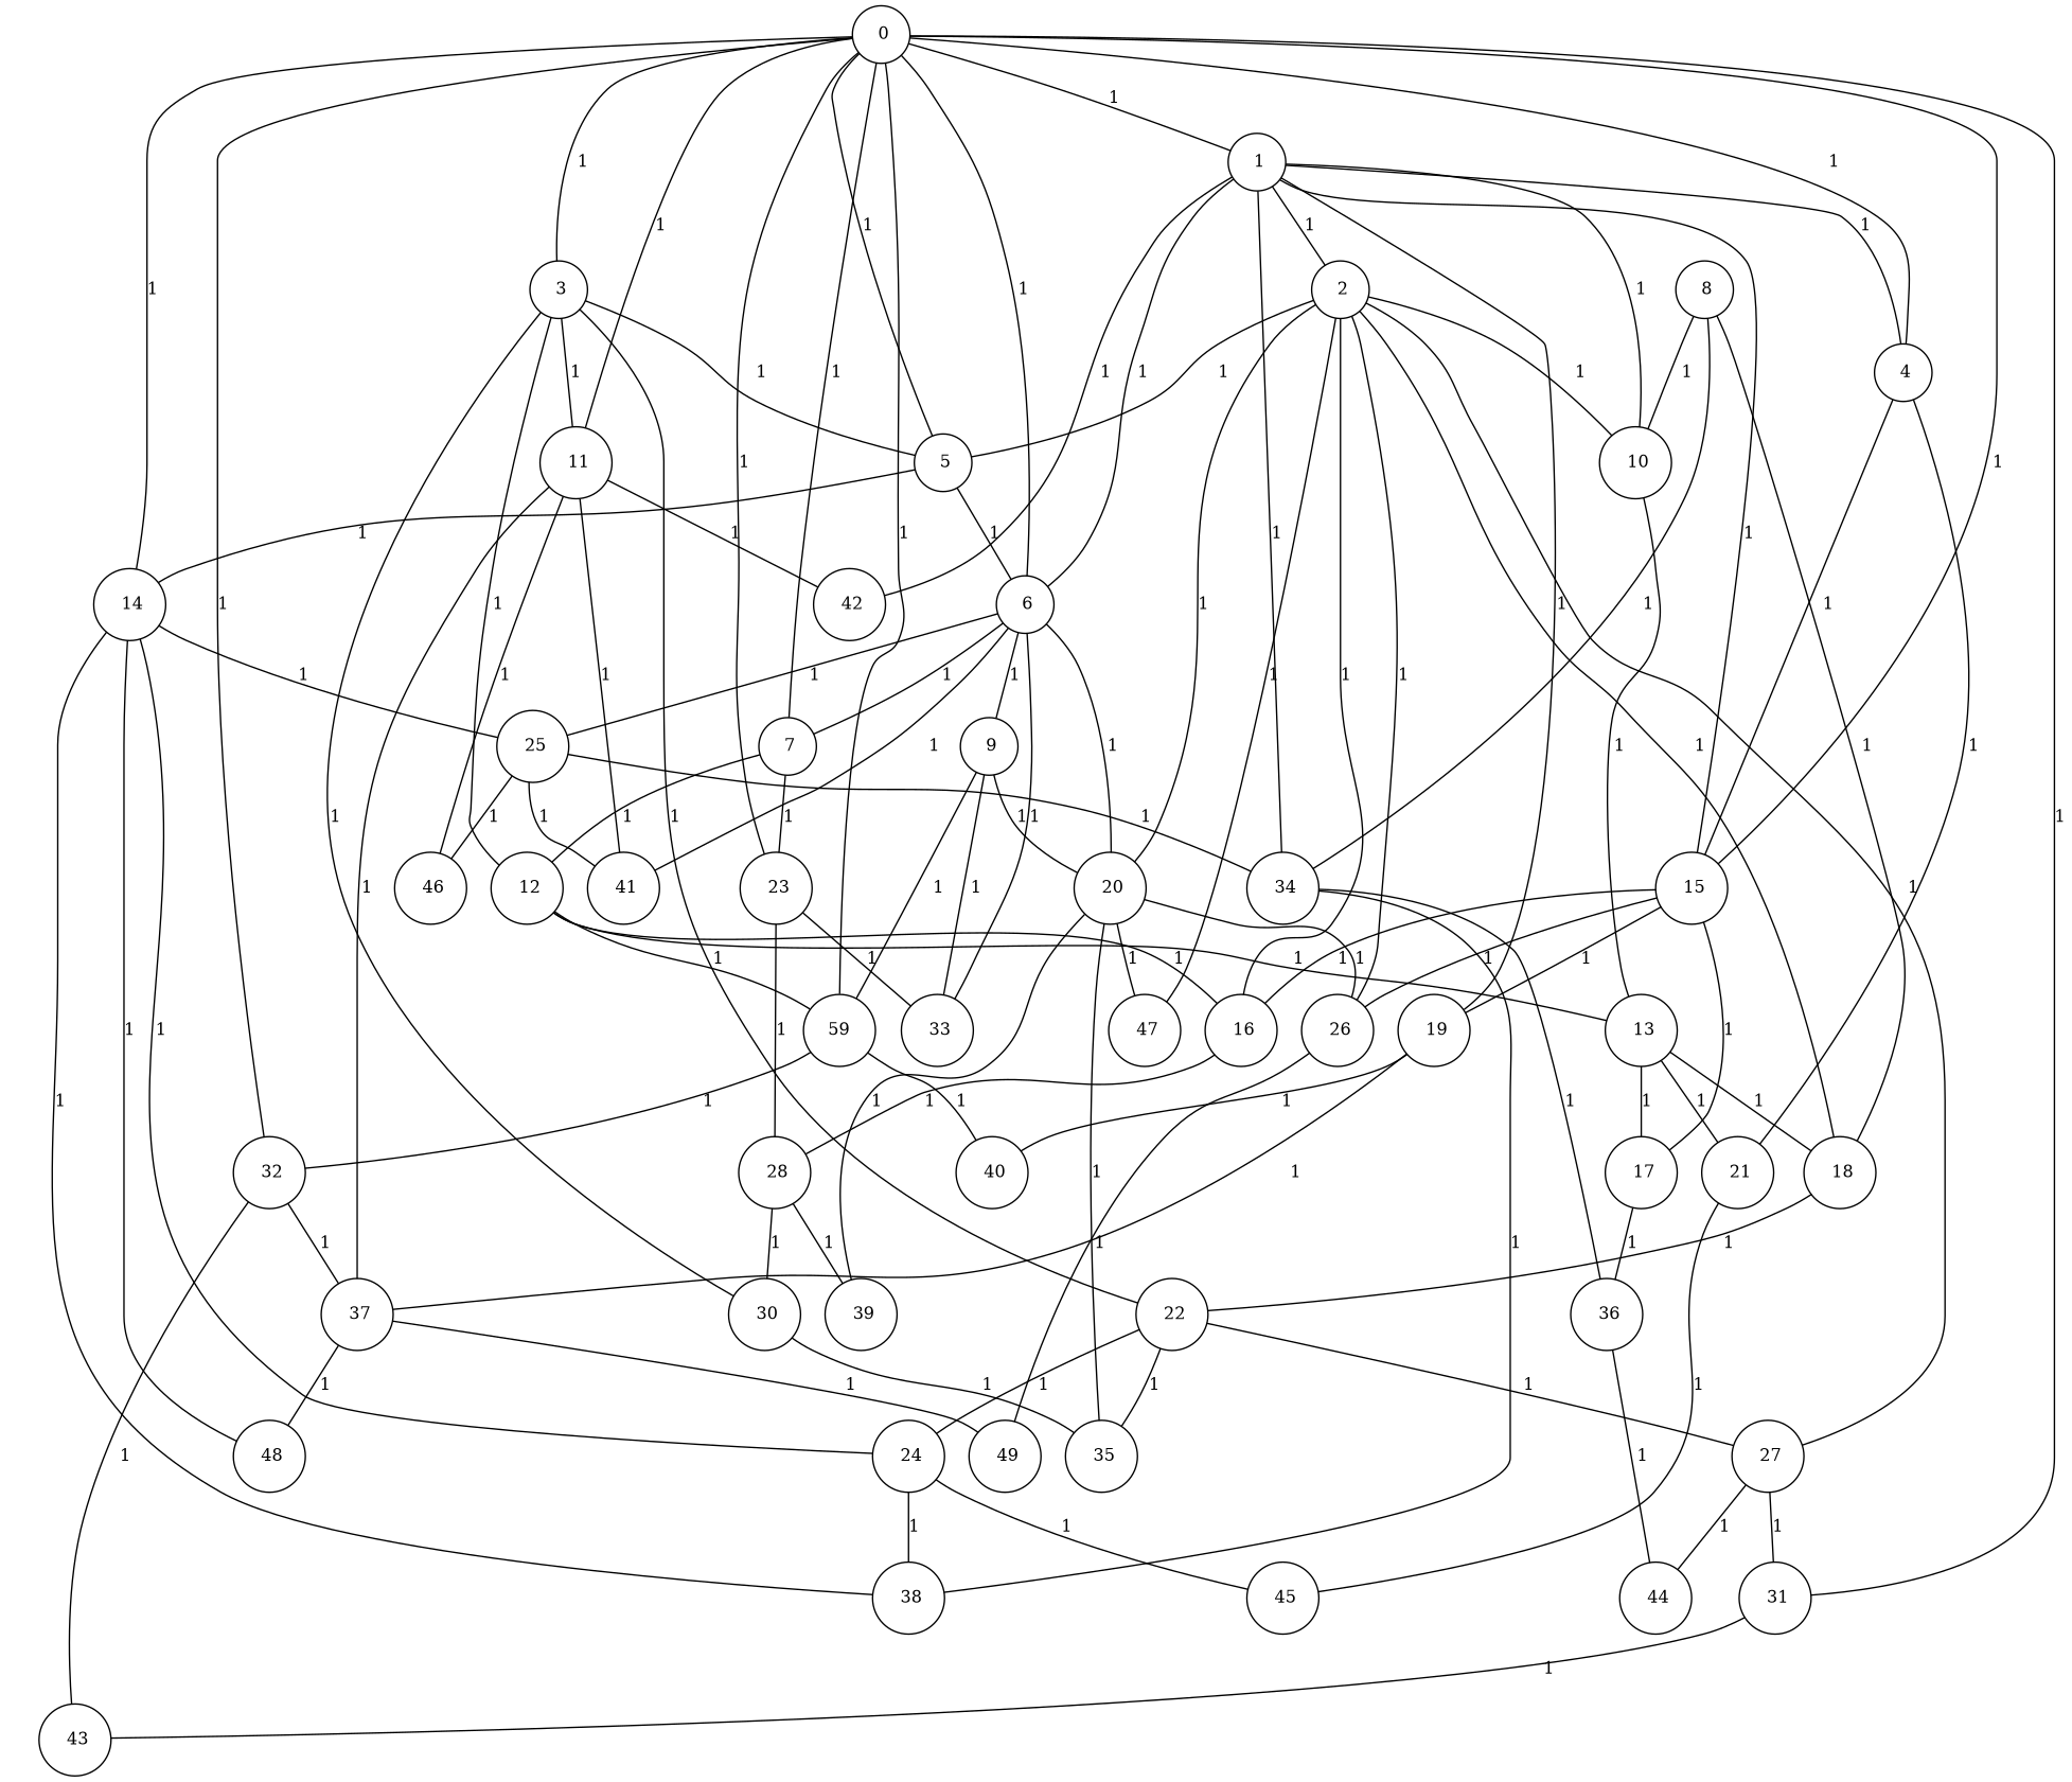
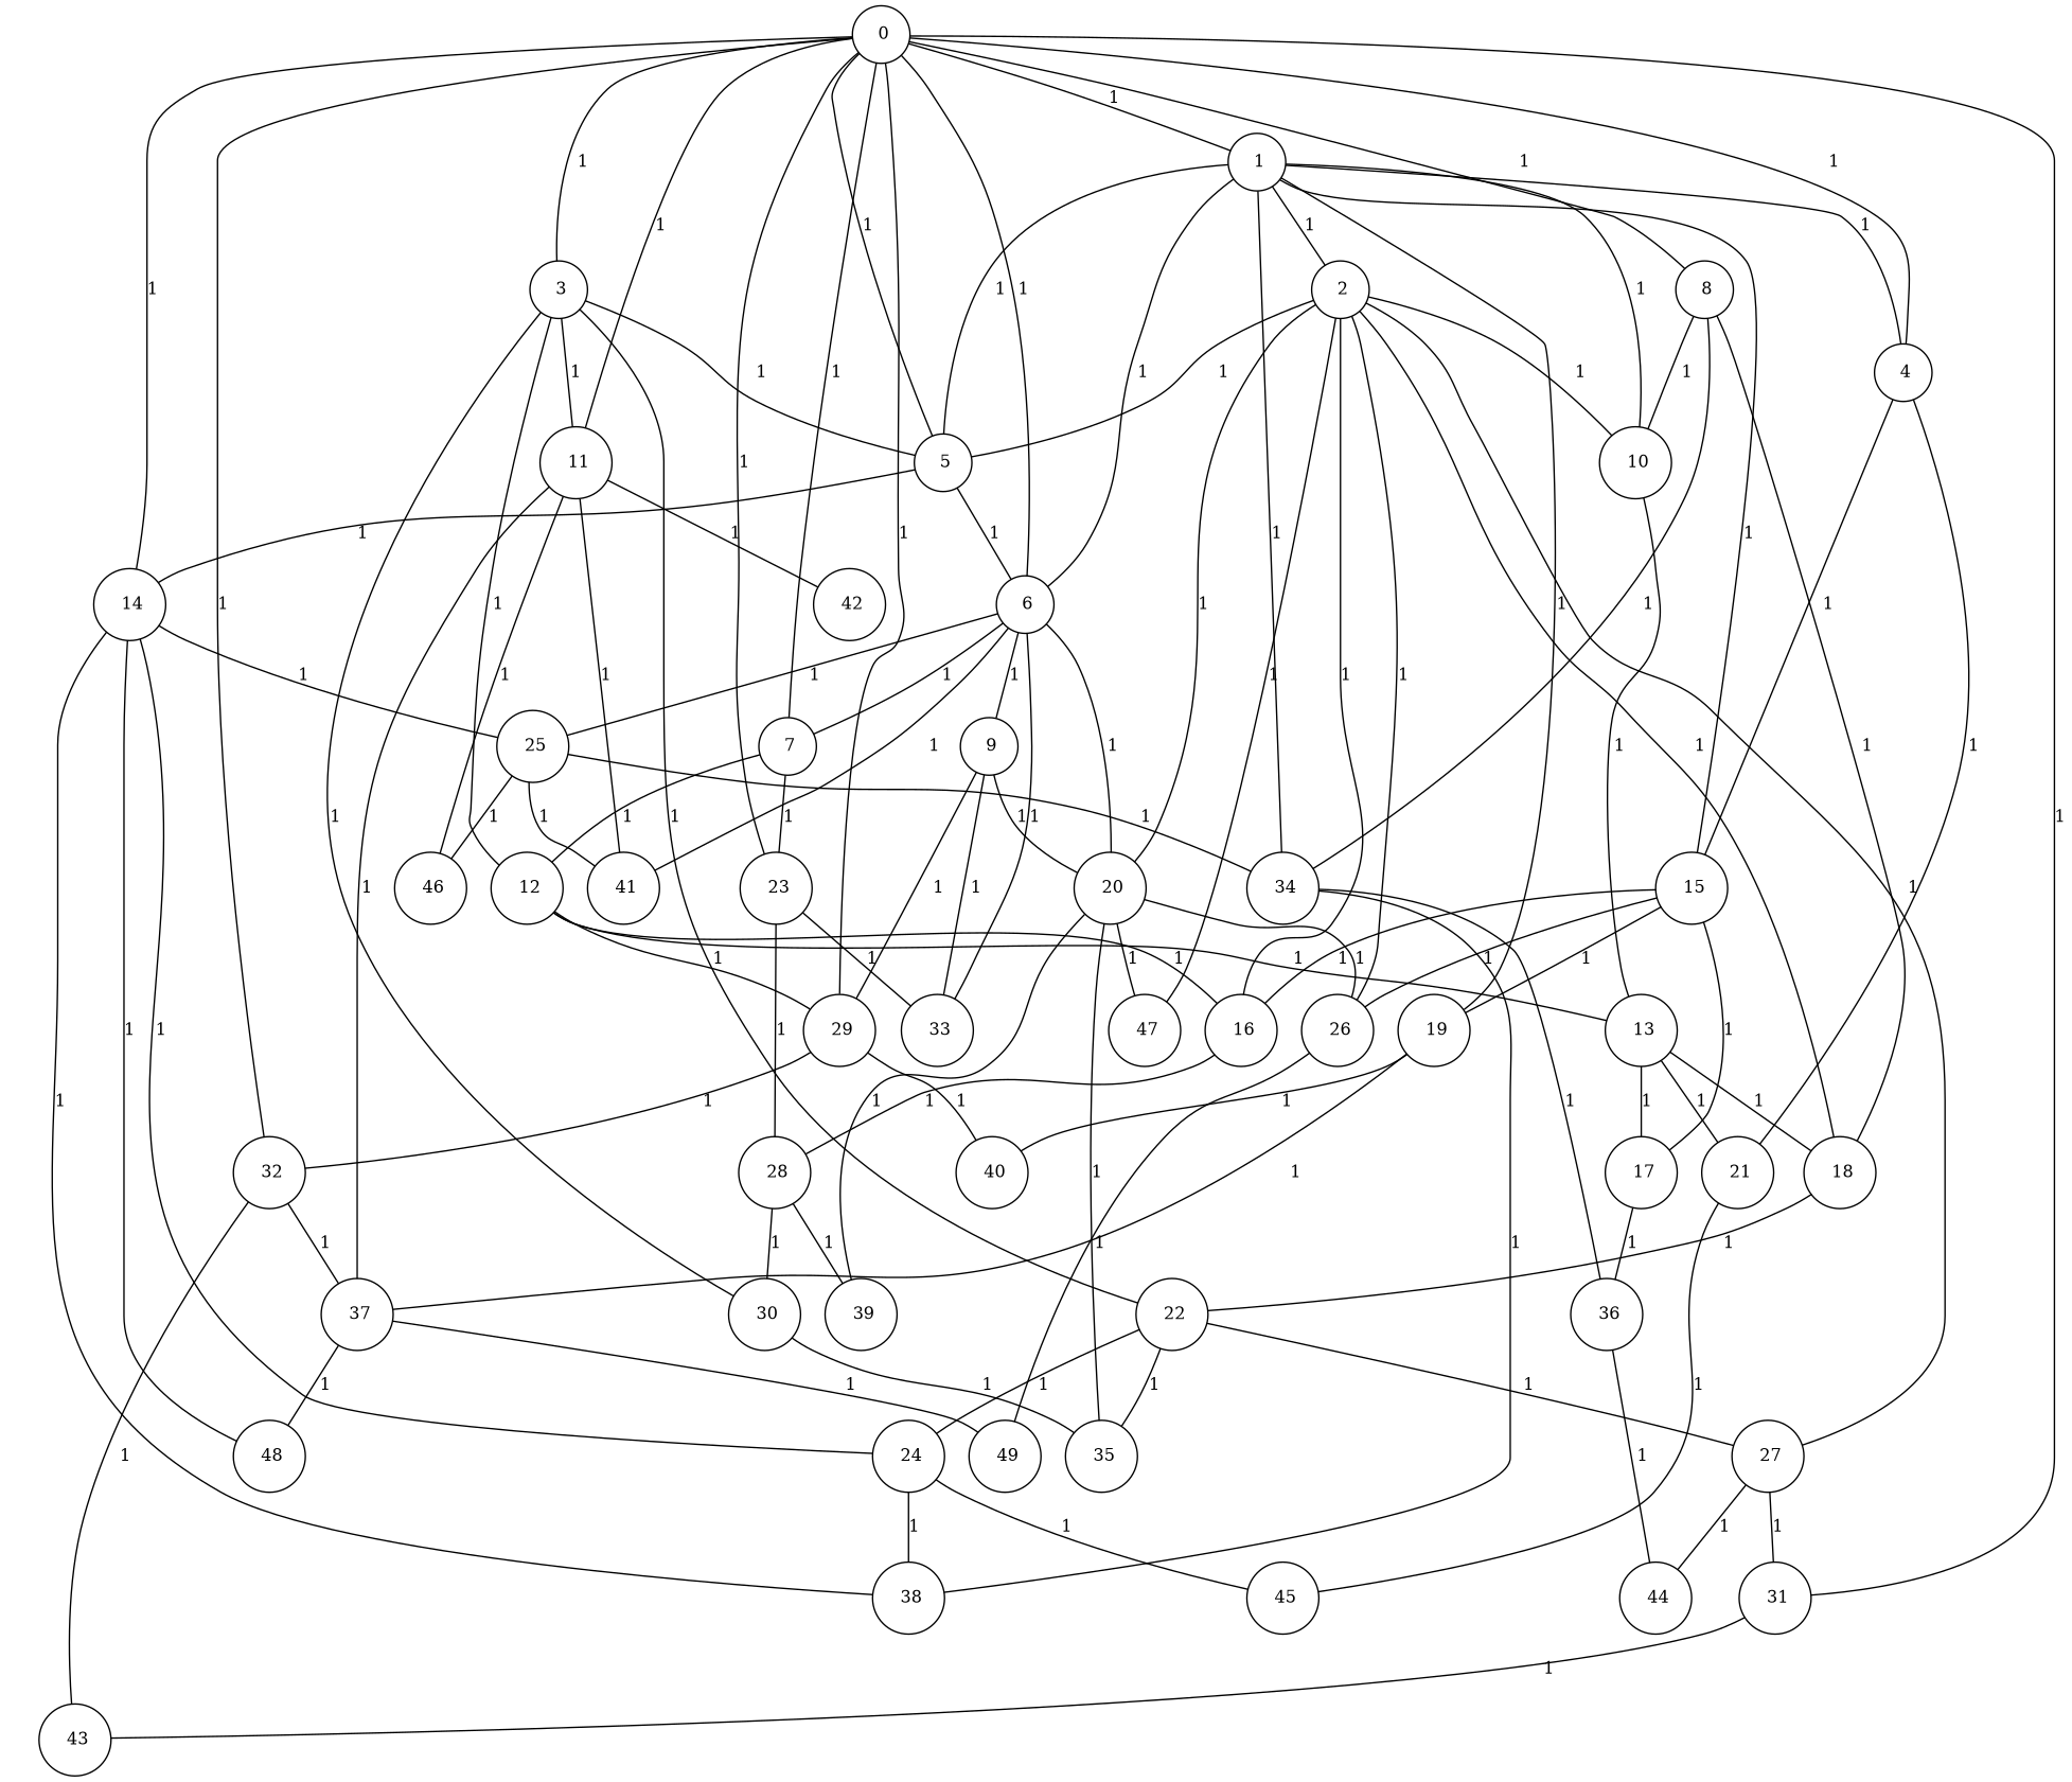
  graph {
    fixedsize="true;"
    node [color=black fontsize=12 hight=.12 shape=circle]
    edge [fontsize=12]
    n1 [label=" 0" width=.12]
    n2 [label=" 1" width=.12]
    n3 [label=" 3" width=.12]
    n4 [label=" 4" width=.12]
    n5 [label=" 5" width=.12]
    n6 [label=" 6" width=.12]
    n7 [label=" 7" width=.12]
    n8 [label=" 8" width=.12]
    n9 [label=" 11" width=.12]
    n10 [label=" 14" width=.12]
    n11 [label=" 23" width=.12]
-   n12 [label=59 width=.12]
+   n12 [label=" 29" width=.12]
    n13 [label=" 31" width=.12]
    n14 [label=" 32" width=.12]
    n15 [label=" 2" width=.12]
    n16 [label=" 10" width=.12]
    n17 [label=" 15" width=.12]
    n18 [label=" 19" width=.12]
    n19 [label=" 34" width=.12]
    n20 [label=" 42" width=.12]
    n21 [label=" 12" width=.12]
    n22 [label=" 22" width=.12]
    n23 [label=" 30" width=.12]
    n24 [label=" 21" width=.12]
    n25 [label=" 20" width=.12]
    n26 [label=" 9" width=.12]
    n27 [label=" 25" width=.12]
    n28 [label=" 33" width=.12]
    n29 [label=" 41" width=.12]
    n30 [label=" 18" width=.12]
    n31 [label=" 37" width=.12]
    n32 [label=" 46" width=.12]
    n33 [label=" 24" width=.12]
    n34 [label=" 38" width=.12]
    n35 [label=" 48" width=.12]
    n36 [label=" 28" width=.12]
    n37 [label=" 40" width=.12]
    n38 [label=" 43" width=.12]
    n39 [label=" 16" width=.12]
    n40 [label=" 26" width=.12]
    n41 [label=" 27" width=.12]
    n42 [label=" 47" width=.12]
    n43 [label=" 13" width=.12]
    n44 [label=" 17" width=.12]
    n45 [label=" 36" width=.12]
    n46 [label=" 35" width=.12]
    n47 [label=" 39" width=.12]
    n48 [label=" 49" width=.12]
    n49 [label=" 44" width=.12]
    n50 [label=" 45" width=.12]
    n1 -- n2 [label=1]
    n1 -- n3 [label=1]
    n1 -- n4 [label=1]
    n1 -- n5 [label=1]
    n1 -- n6 [label=1]
    n1 -- n7 [label=1]
-   n1 -- n17 [label=1]
+   n1 -- n8 [label=1]
    n1 -- n9 [label=1]
    n1 -- n10 [label=1]
    n1 -- n11 [label=1]
    n1 -- n12 [label=1]
    n1 -- n13 [label=1]
    n1 -- n14 [label=1]
    n2 -- n4 [label=1]
    n2 -- n6 [label=1]
    n2 -- n15 [label=1]
    n2 -- n16 [label=1]
    n2 -- n17 [label=1]
    n2 -- n18 [label=1]
    n2 -- n19 [label=1]
-   n2 -- n20 [label=1]
+   n2 -- n5 [label=1]
    n3 -- n5 [label=1]
    n3 -- n9 [label=1]
    n3 -- n21 [label=1]
    n3 -- n22 [label=1]
    n3 -- n23 [label=1]
    n4 -- n17 [label=1]
    n4 -- n24 [label=1]
    n5 -- n6 [label=1]
    n5 -- n10 [label=1]
    n6 -- n7 [label=1]
    n6 -- n25 [label=1]
    n6 -- n26 [label=1]
    n6 -- n27 [label=1]
    n6 -- n28 [label=1]
    n6 -- n29 [label=1]
    n7 -- n11 [label=1]
    n7 -- n21 [label=1]
    n8 -- n16 [label=1]
    n8 -- n19 [label=1]
    n8 -- n30 [label=1]
    n9 -- n20 [label=1]
    n9 -- n29 [label=1]
    n9 -- n31 [label=1]
    n9 -- n32 [label=1]
    n10 -- n27 [label=1]
    n10 -- n33 [label=1]
    n10 -- n34 [label=1]
    n10 -- n35 [label=1]
    n11 -- n28 [label=1]
    n11 -- n36 [label=1]
    n12 -- n14 [label=1]
    n12 -- n37 [label=1]
    n13 -- n38 [label=1]
    n14 -- n31 [label=1]
    n14 -- n38 [label=1]
    n15 -- n5 [label=1]
    n15 -- n16 [label=1]
    n15 -- n25 [label=1]
    n15 -- n30 [label=1]
    n15 -- n39 [label=1]
    n15 -- n40 [label=1]
    n15 -- n41 [label=1]
    n15 -- n42 [label=1]
    n16 -- n43 [label=1]
    n17 -- n18 [label=1]
    n17 -- n39 [label=1]
    n17 -- n40 [label=1]
    n17 -- n44 [label=1]
    n18 -- n31 [label=1]
    n18 -- n37 [label=1]
    n19 -- n34 [label=1]
    n19 -- n45 [label=1]
    n21 -- n12 [label=1]
    n21 -- n39 [label=1]
    n21 -- n43 [label=1]
    n22 -- n33 [label=1]
    n22 -- n41 [label=1]
    n22 -- n46 [label=1]
    n23 -- n46 [label=1]
    n24 -- n50 [label=1]
    n25 -- n40 [label=1]
    n25 -- n42 [label=1]
    n25 -- n46 [label=1]
    n25 -- n47 [label=1]
    n26 -- n12 [label=1]
    n26 -- n25 [label=1]
    n26 -- n28 [label=1]
    n27 -- n19 [label=1]
    n27 -- n29 [label=1]
    n27 -- n32 [label=1]
    n30 -- n22 [label=1]
    n31 -- n35 [label=1]
    n31 -- n48 [label=1]
    n33 -- n34 [label=1]
    n33 -- n50 [label=1]
    n36 -- n23 [label=1]
    n36 -- n47 [label=1]
    n39 -- n36 [label=1]
    n40 -- n48 [label=1]
    n41 -- n13 [label=1]
    n41 -- n49 [label=1]
    n43 -- n24 [label=1]
    n43 -- n30 [label=1]
    n43 -- n44 [label=1]
    n44 -- n45 [label=1]
    n45 -- n49 [label=1]
  }
